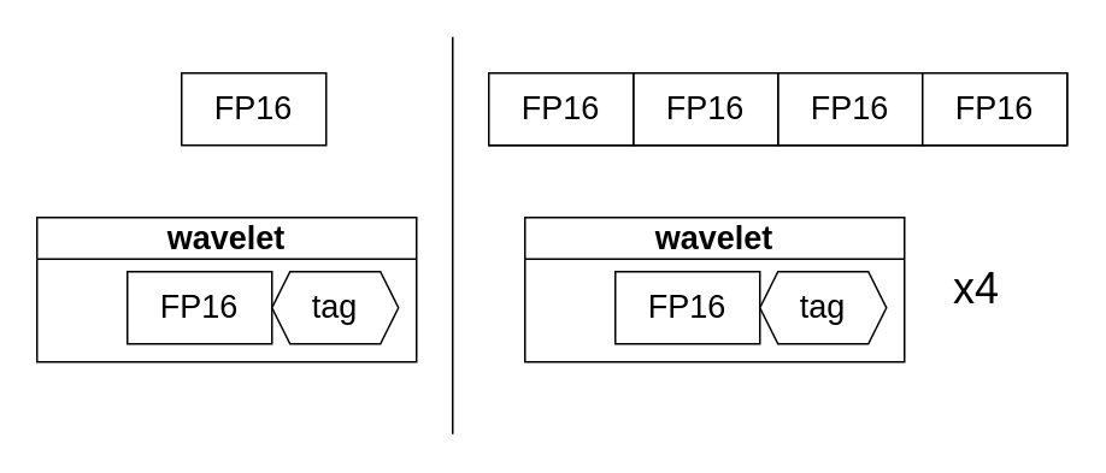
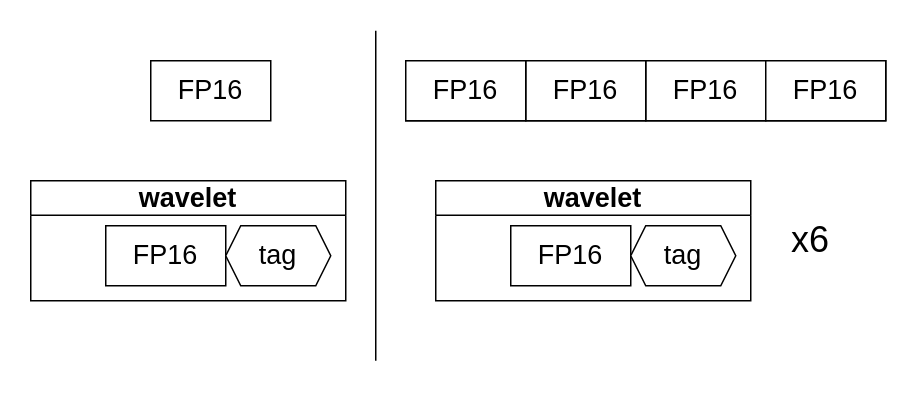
  <mxCell id="0" />
  <mxCell id="1" parent="0" />
  <mxCell id="2" value="&lt;font style=&quot;font-size: 18px;&quot;&gt;FP16&lt;/font&gt;" style="rounded=0;whiteSpace=wrap;html=1;" vertex="1" parent="1"><mxGeometry x="100" y="40" width="80" height="40" as="geometry" /></mxCell>
  <mxCell id="3" value="&lt;font style=&quot;font-size: 18px;&quot;&gt;wavelet&lt;/font&gt;" style="swimlane;whiteSpace=wrap;html=1;" vertex="1" parent="1"><mxGeometry x="20" y="120" width="210" height="80" as="geometry" /></mxCell>
  <mxCell id="4" value="&lt;font style=&quot;font-size: 18px;&quot;&gt;FP16&lt;/font&gt;" style="rounded=0;whiteSpace=wrap;html=1;" vertex="1" parent="3"><mxGeometry x="50" y="30" width="80" height="40" as="geometry" /></mxCell>
  <mxCell id="5" value="&lt;font style=&quot;font-size: 18px;&quot;&gt;tag&lt;/font&gt;" style="shape=hexagon;perimeter=hexagonPerimeter2;whiteSpace=wrap;html=1;fixedSize=1;size=10;" vertex="1" parent="3"><mxGeometry x="130" y="30" width="70" height="40" as="geometry" /></mxCell>
  <mxCell id="6" value="" style="group" vertex="1" connectable="0" parent="1"><mxGeometry x="270" y="40" width="320" height="40" as="geometry" /></mxCell>
  <mxCell id="7" value="" style="rounded=0;whiteSpace=wrap;html=1;" vertex="1" parent="6"><mxGeometry width="320" height="40" as="geometry" /></mxCell>
  <mxCell id="8" value="&lt;font style=&quot;font-size: 18px;&quot;&gt;FP16&lt;/font&gt;" style="rounded=0;whiteSpace=wrap;html=1;" vertex="1" parent="6"><mxGeometry x="160" width="80" height="40" as="geometry" /></mxCell>
  <mxCell id="9" value="&lt;font style=&quot;font-size: 18px;&quot;&gt;FP16&lt;/font&gt;" style="rounded=0;whiteSpace=wrap;html=1;" vertex="1" parent="6"><mxGeometry x="80" width="80" height="40" as="geometry" /></mxCell>
  <mxCell id="10" value="&lt;font style=&quot;font-size: 18px;&quot;&gt;FP16&lt;/font&gt;" style="rounded=0;whiteSpace=wrap;html=1;" vertex="1" parent="6"><mxGeometry width="80" height="40" as="geometry" /></mxCell>
  <mxCell id="11" value="&lt;font style=&quot;font-size: 18px;&quot;&gt;FP16&lt;/font&gt;" style="rounded=0;whiteSpace=wrap;html=1;" vertex="1" parent="6"><mxGeometry x="240" width="80" height="40" as="geometry" /></mxCell>
  <mxCell id="12" value="" style="endArrow=none;html=1;" edge="1" parent="1"><mxGeometry width="50" height="50" relative="1" as="geometry"><mxPoint x="250" y="240" as="sourcePoint" /><mxPoint x="250" y="20" as="targetPoint" /></mxGeometry></mxCell>
  <mxCell id="13" value="&lt;font style=&quot;font-size: 18px;&quot;&gt;wavelet&lt;/font&gt;" style="swimlane;whiteSpace=wrap;html=1;" vertex="1" parent="1"><mxGeometry x="290" y="120" width="210" height="80" as="geometry" /></mxCell>
  <mxCell id="14" value="&lt;font style=&quot;font-size: 18px;&quot;&gt;FP16&lt;/font&gt;" style="rounded=0;whiteSpace=wrap;html=1;" vertex="1" parent="13"><mxGeometry x="50" y="30" width="80" height="40" as="geometry" /></mxCell>
  <mxCell id="15" value="&lt;font style=&quot;font-size: 18px;&quot;&gt;tag&lt;/font&gt;" style="shape=hexagon;perimeter=hexagonPerimeter2;whiteSpace=wrap;html=1;fixedSize=1;size=10;" vertex="1" parent="13"><mxGeometry x="130" y="30" width="70" height="40" as="geometry" /></mxCell>
- <mxCell id="16" value="&lt;font style=&quot;font-size: 24px;&quot;&gt;x4&lt;/font&gt;" style="text;html=1;align=center;verticalAlign=middle;whiteSpace=wrap;rounded=0;" vertex="1" parent="1"><mxGeometry x="510" y="145" width="60" height="30" as="geometry" /></mxCell>
+ <mxCell id="16" value="&lt;font style=&quot;font-size: 24px;&quot;&gt;x6&lt;/font&gt;" style="text;html=1;align=center;verticalAlign=middle;whiteSpace=wrap;rounded=0;" vertex="1" parent="1"><mxGeometry x="510" y="145" width="60" height="30" as="geometry" /></mxCell>
